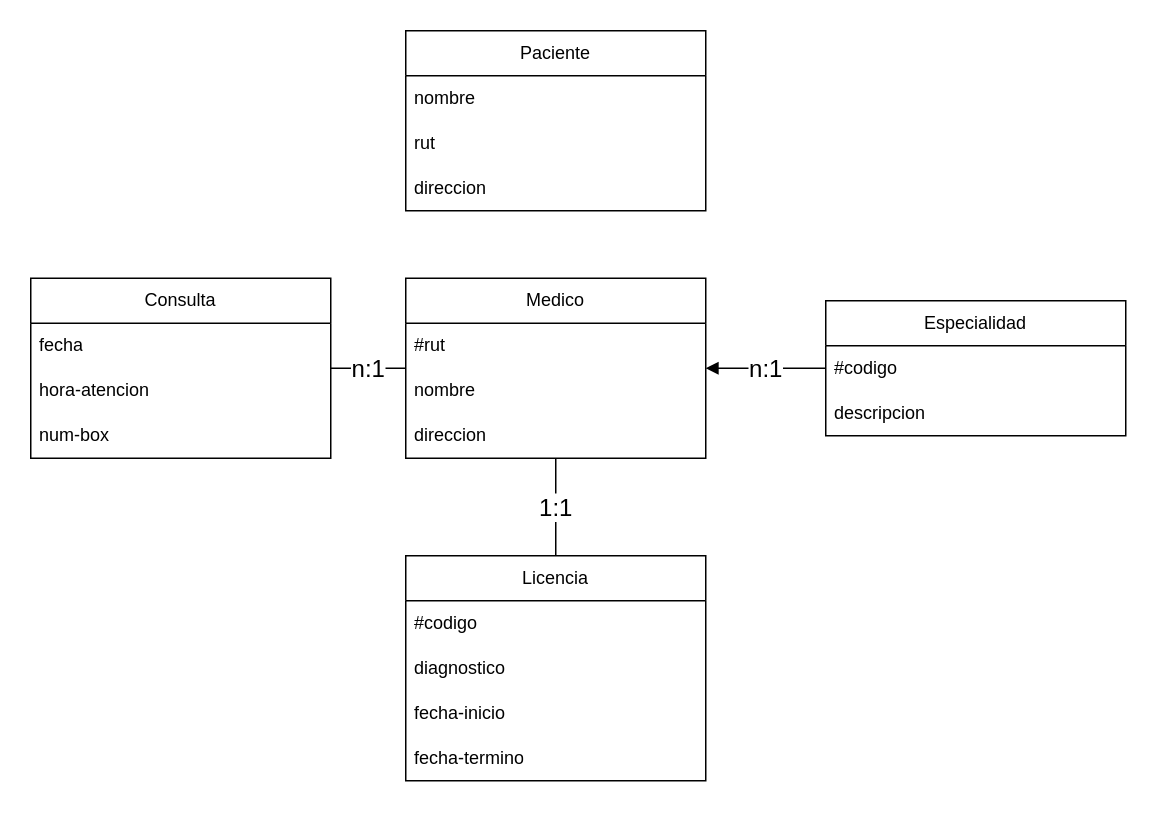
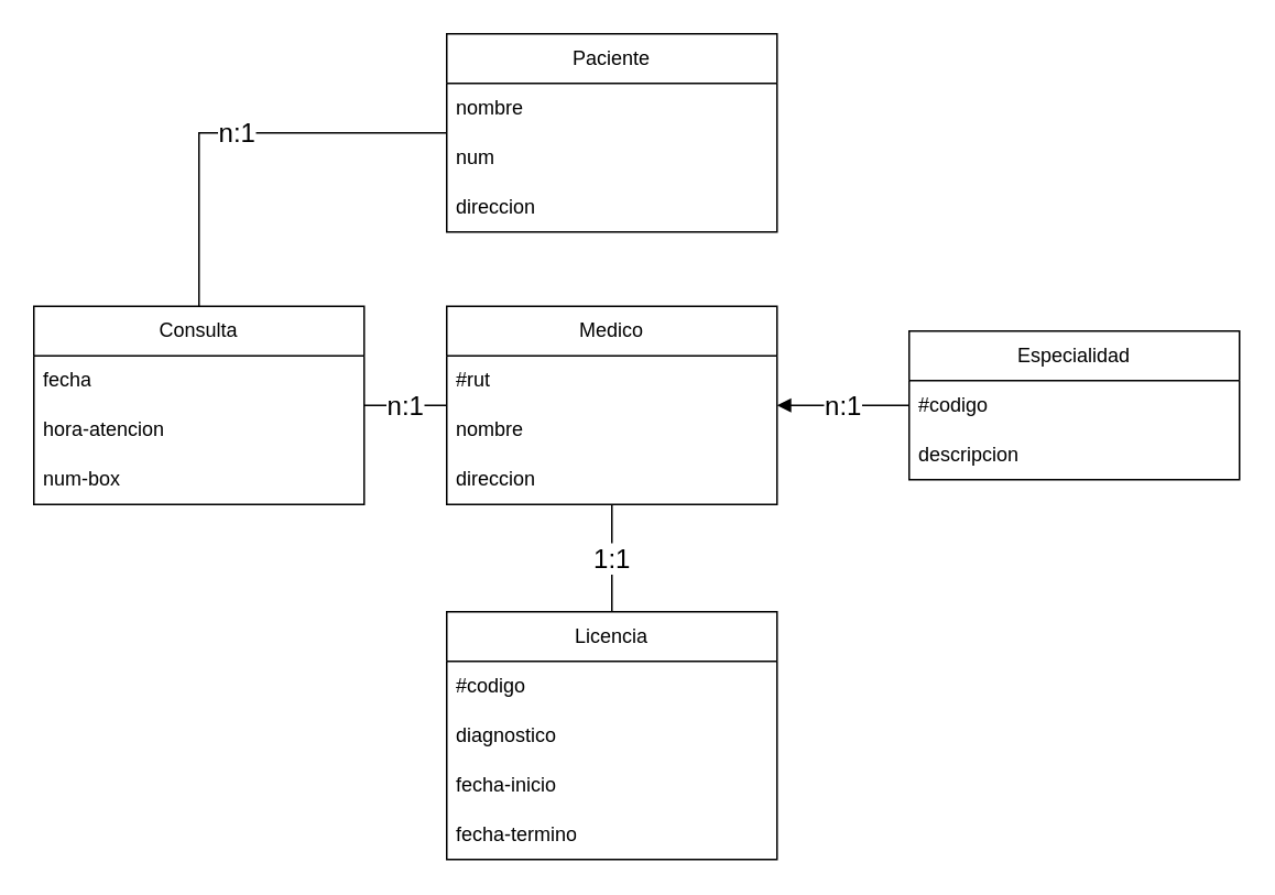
  <mxCell id="0" />
  <mxCell id="1" parent="0" />
  <mxCell id="2" value="Medico" style="swimlane;fontStyle=0;childLayout=stackLayout;horizontal=1;startSize=30;horizontalStack=0;resizeParent=1;resizeParentMax=0;resizeLast=0;collapsible=1;marginBottom=0;whiteSpace=wrap;html=1;" vertex="1" parent="1"><mxGeometry x="270" y="185" width="200" height="120" as="geometry"><mxRectangle x="80" y="40" width="60" height="30" as="alternateBounds" /></mxGeometry></mxCell>
  <mxCell id="3" value="#rut" style="text;strokeColor=none;fillColor=none;align=left;verticalAlign=middle;spacingLeft=4;spacingRight=4;overflow=hidden;points=[[0,0.5],[1,0.5]];portConstraint=eastwest;rotatable=0;whiteSpace=wrap;html=1;" vertex="1" parent="2"><mxGeometry y="30" width="200" height="30" as="geometry" /></mxCell>
  <mxCell id="4" value="nombre" style="text;strokeColor=none;fillColor=none;align=left;verticalAlign=middle;spacingLeft=4;spacingRight=4;overflow=hidden;points=[[0,0.5],[1,0.5]];portConstraint=eastwest;rotatable=0;whiteSpace=wrap;html=1;" vertex="1" parent="2"><mxGeometry y="60" width="200" height="30" as="geometry" /></mxCell>
  <mxCell id="5" value="direccion" style="text;strokeColor=none;fillColor=none;align=left;verticalAlign=middle;spacingLeft=4;spacingRight=4;overflow=hidden;points=[[0,0.5],[1,0.5]];portConstraint=eastwest;rotatable=0;whiteSpace=wrap;html=1;" vertex="1" parent="2"><mxGeometry y="90" width="200" height="30" as="geometry" /></mxCell>
  <mxCell id="6" value="Especialidad" style="swimlane;fontStyle=0;childLayout=stackLayout;horizontal=1;startSize=30;horizontalStack=0;resizeParent=1;resizeParentMax=0;resizeLast=0;collapsible=1;marginBottom=0;whiteSpace=wrap;html=1;" vertex="1" parent="1"><mxGeometry x="550" y="200" width="200" height="90" as="geometry" /></mxCell>
  <mxCell id="7" value="#codigo" style="text;strokeColor=none;fillColor=none;align=left;verticalAlign=middle;spacingLeft=4;spacingRight=4;overflow=hidden;points=[[0,0.5],[1,0.5]];portConstraint=eastwest;rotatable=0;whiteSpace=wrap;html=1;" vertex="1" parent="6"><mxGeometry y="30" width="200" height="30" as="geometry" /></mxCell>
  <mxCell id="8" value="descripcion" style="text;strokeColor=none;fillColor=none;align=left;verticalAlign=middle;spacingLeft=4;spacingRight=4;overflow=hidden;points=[[0,0.5],[1,0.5]];portConstraint=eastwest;rotatable=0;whiteSpace=wrap;html=1;" vertex="1" parent="6"><mxGeometry y="60" width="200" height="30" as="geometry" /></mxCell>
  <mxCell id="9" value="Consulta" style="swimlane;fontStyle=0;childLayout=stackLayout;horizontal=1;startSize=30;horizontalStack=0;resizeParent=1;resizeParentMax=0;resizeLast=0;collapsible=1;marginBottom=0;whiteSpace=wrap;html=1;" vertex="1" parent="1"><mxGeometry x="20" y="185" width="200" height="120" as="geometry" /></mxCell>
  <mxCell id="10" value="fecha" style="text;strokeColor=none;fillColor=none;align=left;verticalAlign=middle;spacingLeft=4;spacingRight=4;overflow=hidden;points=[[0,0.5],[1,0.5]];portConstraint=eastwest;rotatable=0;whiteSpace=wrap;html=1;" vertex="1" parent="9"><mxGeometry y="30" width="200" height="30" as="geometry" /></mxCell>
  <mxCell id="11" value="hora-atencion" style="text;strokeColor=none;fillColor=none;align=left;verticalAlign=middle;spacingLeft=4;spacingRight=4;overflow=hidden;points=[[0,0.5],[1,0.5]];portConstraint=eastwest;rotatable=0;whiteSpace=wrap;html=1;" vertex="1" parent="9"><mxGeometry y="60" width="200" height="30" as="geometry" /></mxCell>
  <mxCell id="12" value="num-box" style="text;strokeColor=none;fillColor=none;align=left;verticalAlign=middle;spacingLeft=4;spacingRight=4;overflow=hidden;points=[[0,0.5],[1,0.5]];portConstraint=eastwest;rotatable=0;whiteSpace=wrap;html=1;" vertex="1" parent="9"><mxGeometry y="90" width="200" height="30" as="geometry" /></mxCell>
  <mxCell id="13" value="Paciente" style="swimlane;fontStyle=0;childLayout=stackLayout;horizontal=1;startSize=30;horizontalStack=0;resizeParent=1;resizeParentMax=0;resizeLast=0;collapsible=1;marginBottom=0;whiteSpace=wrap;html=1;" vertex="1" parent="1"><mxGeometry x="270" y="20" width="200" height="120" as="geometry" /></mxCell>
  <mxCell id="14" value="nombre" style="text;strokeColor=none;fillColor=none;align=left;verticalAlign=middle;spacingLeft=4;spacingRight=4;overflow=hidden;points=[[0,0.5],[1,0.5]];portConstraint=eastwest;rotatable=0;whiteSpace=wrap;html=1;" vertex="1" parent="13"><mxGeometry y="30" width="200" height="30" as="geometry" /></mxCell>
- <mxCell id="15" value="rut" style="text;strokeColor=none;fillColor=none;align=left;verticalAlign=middle;spacingLeft=4;spacingRight=4;overflow=hidden;points=[[0,0.5],[1,0.5]];portConstraint=eastwest;rotatable=0;whiteSpace=wrap;html=1;" vertex="1" parent="13"><mxGeometry y="60" width="200" height="30" as="geometry" /></mxCell>
+ <mxCell id="15" value="num" style="text;strokeColor=none;fillColor=none;align=left;verticalAlign=middle;spacingLeft=4;spacingRight=4;overflow=hidden;points=[[0,0.5],[1,0.5]];portConstraint=eastwest;rotatable=0;whiteSpace=wrap;html=1;" vertex="1" parent="13"><mxGeometry y="60" width="200" height="30" as="geometry" /></mxCell>
  <mxCell id="16" value="direccion" style="text;strokeColor=none;fillColor=none;align=left;verticalAlign=middle;spacingLeft=4;spacingRight=4;overflow=hidden;points=[[0,0.5],[1,0.5]];portConstraint=eastwest;rotatable=0;whiteSpace=wrap;html=1;" vertex="1" parent="13"><mxGeometry y="90" width="200" height="30" as="geometry" /></mxCell>
  <mxCell id="17" value="Licencia" style="swimlane;fontStyle=0;childLayout=stackLayout;horizontal=1;startSize=30;horizontalStack=0;resizeParent=1;resizeParentMax=0;resizeLast=0;collapsible=1;marginBottom=0;whiteSpace=wrap;html=1;" vertex="1" parent="1"><mxGeometry x="270" y="370" width="200" height="150" as="geometry" /></mxCell>
  <mxCell id="18" value="#codigo" style="text;strokeColor=none;fillColor=none;align=left;verticalAlign=middle;spacingLeft=4;spacingRight=4;overflow=hidden;points=[[0,0.5],[1,0.5]];portConstraint=eastwest;rotatable=0;whiteSpace=wrap;html=1;" vertex="1" parent="17"><mxGeometry y="30" width="200" height="30" as="geometry" /></mxCell>
  <mxCell id="19" value="diagnostico" style="text;strokeColor=none;fillColor=none;align=left;verticalAlign=middle;spacingLeft=4;spacingRight=4;overflow=hidden;points=[[0,0.5],[1,0.5]];portConstraint=eastwest;rotatable=0;whiteSpace=wrap;html=1;" vertex="1" parent="17"><mxGeometry y="60" width="200" height="30" as="geometry" /></mxCell>
  <mxCell id="20" value="fecha-inicio" style="text;strokeColor=none;fillColor=none;align=left;verticalAlign=middle;spacingLeft=4;spacingRight=4;overflow=hidden;points=[[0,0.5],[1,0.5]];portConstraint=eastwest;rotatable=0;whiteSpace=wrap;html=1;" vertex="1" parent="17"><mxGeometry y="90" width="200" height="30" as="geometry" /></mxCell>
  <mxCell id="21" value="fecha-termino" style="text;strokeColor=none;fillColor=none;align=left;verticalAlign=middle;spacingLeft=4;spacingRight=4;overflow=hidden;points=[[0,0.5],[1,0.5]];portConstraint=eastwest;rotatable=0;whiteSpace=wrap;html=1;" vertex="1" parent="17"><mxGeometry y="120" width="200" height="30" as="geometry" /></mxCell>
  <mxCell id="22" value="n:1" style="endArrow=block;html=1;rounded=0;fontSize=16;" edge="1" parent="1" source="6" target="2"><mxGeometry relative="1" as="geometry"><mxPoint x="50" y="170" as="sourcePoint" /><mxPoint x="210" y="170" as="targetPoint" /><Array as="points" /><mxPoint as="offset" /></mxGeometry></mxCell>
  <mxCell id="23" value="n:1" style="endArrow=none;html=1;rounded=0;fontSize=16;" edge="1" parent="1" source="9" target="2"><mxGeometry relative="1" as="geometry"><mxPoint x="240" y="270" as="sourcePoint" /><mxPoint x="440" y="280" as="targetPoint" /></mxGeometry></mxCell>
  <mxCell id="24" value="1:1" style="endArrow=none;html=1;rounded=0;fontSize=16;" edge="1" parent="1" source="2" target="17"><mxGeometry relative="1" as="geometry"><mxPoint x="280" y="280" as="sourcePoint" /><mxPoint x="440" y="280" as="targetPoint" /></mxGeometry></mxCell>
+ <mxCell id="25" value="n:1" style="endArrow=none;html=1;rounded=0;fontSize=16;" edge="1" parent="1" source="9" target="13"><mxGeometry relative="1" as="geometry"><mxPoint x="280" y="180" as="sourcePoint" /><mxPoint x="440" y="180" as="targetPoint" /><Array as="points"><mxPoint x="120" y="80" /></Array></mxGeometry></mxCell>
